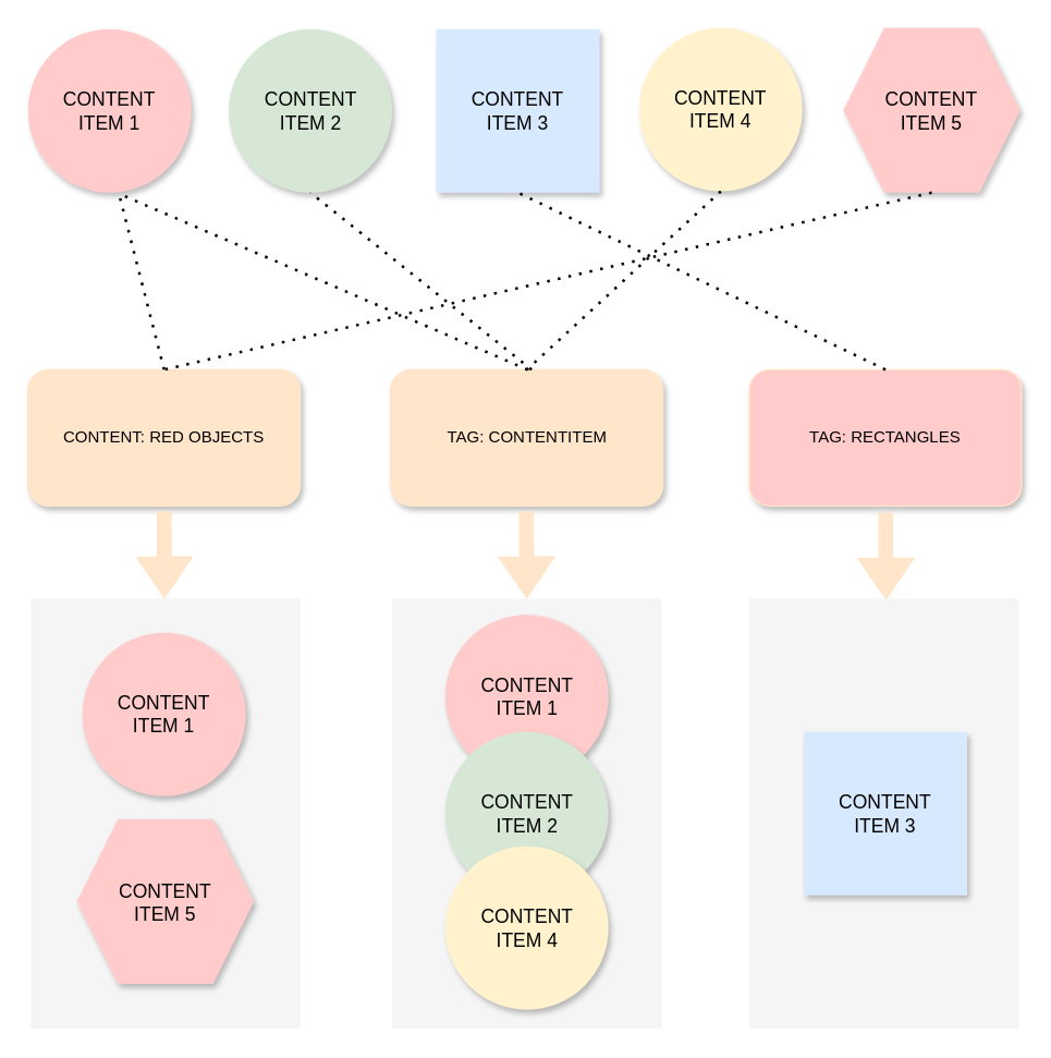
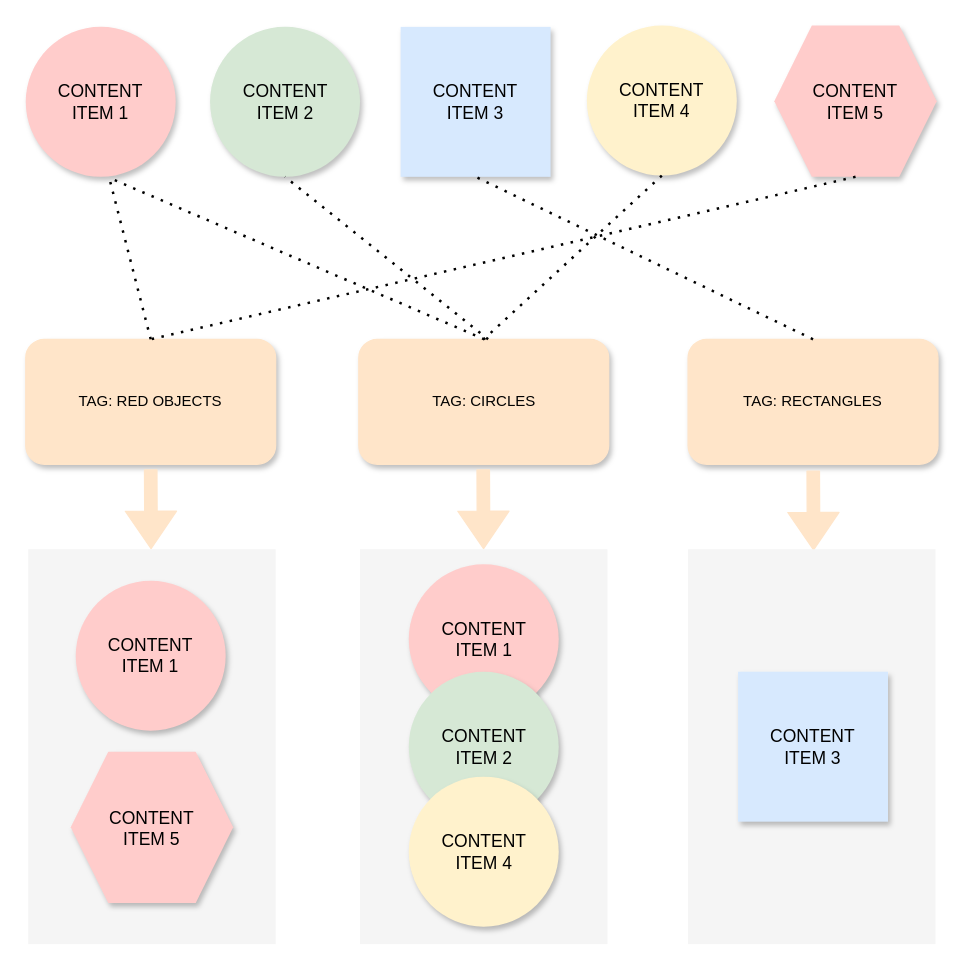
  <mxCell id="0" />
  <mxCell id="1" parent="0" />
- <mxCell id="2" value="TAG: CONTENTITEM" style="rounded=1;whiteSpace=wrap;html=1;fillColor=#ffe5c9;strokeColor=#ffe5c9;shadow=1;" parent="1" vertex="1"><mxGeometry x="286.5" y="271" width="200" height="100" as="geometry" /></mxCell>
- <mxCell id="3" value="&lt;span&gt;TAG: RECTANGLES&lt;/span&gt;" style="rounded=1;whiteSpace=wrap;html=1;fillColor=#ffcccb;strokeColor=#ffe5c9;shadow=1;" parent="1" vertex="1"><mxGeometry x="550" y="271" width="200" height="100" as="geometry" /></mxCell>
- <mxCell id="4" value="CONTENT: RED OBJECTS" style="rounded=1;whiteSpace=wrap;html=1;fillColor=#ffe5c9;strokeColor=#ffe5c9;shadow=1;" parent="1" vertex="1"><mxGeometry x="20" y="271" width="200" height="100" as="geometry" /></mxCell>
+ <mxCell id="2" value="TAG: CIRCLES" style="rounded=1;whiteSpace=wrap;html=1;fillColor=#ffe5c9;strokeColor=#ffe5c9;shadow=1;" parent="1" vertex="1"><mxGeometry x="286.5" y="271" width="200" height="100" as="geometry" /></mxCell>
+ <mxCell id="3" value="&lt;span&gt;TAG: RECTANGLES&lt;/span&gt;" style="rounded=1;whiteSpace=wrap;html=1;fillColor=#ffe5c9;strokeColor=#ffe5c9;shadow=1;" parent="1" vertex="1"><mxGeometry x="550" y="271" width="200" height="100" as="geometry" /></mxCell>
+ <mxCell id="4" value="TAG: RED OBJECTS" style="rounded=1;whiteSpace=wrap;html=1;fillColor=#ffe5c9;strokeColor=#ffe5c9;shadow=1;" parent="1" vertex="1"><mxGeometry x="20" y="271" width="200" height="100" as="geometry" /></mxCell>
  <mxCell id="5" value="" style="shape=flexArrow;endArrow=classic;html=1;endWidth=30;endSize=9.658;fillColor=#ffe5c9;strokeColor=#ffe5c9" parent="1" edge="1"><mxGeometry width="50" height="50" relative="1" as="geometry"><mxPoint x="120" y="375" as="sourcePoint" /><mxPoint x="120.288" y="439" as="targetPoint" /></mxGeometry></mxCell>
  <mxCell id="6" value="" style="rounded=0;whiteSpace=wrap;html=1;shadow=0;strokeColor=#;fillColor=#f5f5f5;" parent="1" vertex="1"><mxGeometry x="22" y="439" width="198" height="316" as="geometry" /></mxCell>
  <mxCell id="7" value="" style="shape=flexArrow;endArrow=classic;html=1;exitX=0.5;exitY=1;exitDx=0;exitDy=0;endWidth=30;endSize=9.658;fillColor=#ffe5c9;strokeColor=#ffe5c9" parent="1" edge="1"><mxGeometry width="50" height="50" relative="1" as="geometry"><mxPoint x="386.08" y="375" as="sourcePoint" /><mxPoint x="386.368" y="439" as="targetPoint" /></mxGeometry></mxCell>
  <mxCell id="8" value="" style="shape=flexArrow;endArrow=classic;html=1;exitX=0.5;exitY=1;exitDx=0;exitDy=0;endWidth=30;endSize=9.658;fillColor=#ffe5c9;strokeColor=#ffe5c9" parent="1" edge="1"><mxGeometry width="50" height="50" relative="1" as="geometry"><mxPoint x="650.16" y="376" as="sourcePoint" /><mxPoint x="650.448" y="440" as="targetPoint" /></mxGeometry></mxCell>
  <mxCell id="9" value="" style="rounded=0;whiteSpace=wrap;html=1;shadow=0;strokeColor=#;fillColor=#f5f5f5;" parent="1" vertex="1"><mxGeometry x="287.5" y="439" width="198" height="316" as="geometry" /></mxCell>
  <mxCell id="10" value="" style="rounded=0;whiteSpace=wrap;html=1;shadow=0;strokeColor=#;fillColor=#f5f5f5;" parent="1" vertex="1"><mxGeometry x="550" y="439" width="198" height="316" as="geometry" /></mxCell>
  <mxCell id="11" value="&lt;font style=&quot;font-size: 14px&quot;&gt;CONTENT &lt;br&gt;ITEM 1&lt;/font&gt;" style="ellipse;whiteSpace=wrap;html=1;aspect=fixed;shadow=1;strokeColor=#;fillColor=#ffcccb;" parent="1" vertex="1"><mxGeometry x="20" y="21" width="120" height="120" as="geometry" /></mxCell>
  <mxCell id="12" value="&lt;font style=&quot;font-size: 14px&quot;&gt;CONTENT &lt;br&gt;ITEM 2&lt;/font&gt;" style="ellipse;whiteSpace=wrap;html=1;aspect=fixed;shadow=1;strokeColor=#;fillColor=#d6e8d5;" parent="1" vertex="1"><mxGeometry x="167.5" y="21" width="120" height="120" as="geometry" /></mxCell>
  <mxCell id="13" value="&lt;font style=&quot;font-size: 14px&quot;&gt;CONTENT &lt;br&gt;ITEM 3&lt;/font&gt;" style="whiteSpace=wrap;html=1;aspect=fixed;shadow=1;strokeColor=#;fillColor=#d7e9fe;" parent="1" vertex="1"><mxGeometry x="320" y="21" width="120" height="120" as="geometry" /></mxCell>
  <mxCell id="14" value="&lt;font style=&quot;font-size: 14px&quot;&gt;CONTENT &lt;br&gt;ITEM 4&lt;/font&gt;" style="ellipse;whiteSpace=wrap;html=1;aspect=fixed;shadow=1;strokeColor=#;fillColor=#fff2cc;" parent="1" vertex="1"><mxGeometry x="469" y="20" width="120" height="120" as="geometry" /></mxCell>
  <mxCell id="15" value="&lt;span style=&quot;font-size: 14px&quot;&gt;CONTENT&lt;/span&gt;&lt;br style=&quot;font-size: 14px&quot;&gt;&lt;span style=&quot;font-size: 14px&quot;&gt;ITEM 5&lt;/span&gt;" style="shape=hexagon;perimeter=hexagonPerimeter2;whiteSpace=wrap;html=1;fixedSize=1;shadow=1;strokeColor=#;fillColor=#ffcccb;size=30;" parent="1" vertex="1"><mxGeometry x="619" y="20" width="130" height="121" as="geometry" /></mxCell>
  <mxCell id="16" value="&lt;font style=&quot;font-size: 14px&quot;&gt;CONTENT &lt;br&gt;ITEM 1&lt;/font&gt;" style="ellipse;whiteSpace=wrap;html=1;aspect=fixed;shadow=1;strokeColor=#;fillColor=#ffcccb;" parent="1" vertex="1"><mxGeometry x="60" y="464.27" width="120" height="120" as="geometry" /></mxCell>
  <mxCell id="17" value="&lt;span style=&quot;font-size: 14px&quot;&gt;CONTENT&lt;/span&gt;&lt;br style=&quot;font-size: 14px&quot;&gt;&lt;span style=&quot;font-size: 14px&quot;&gt;ITEM 5&lt;/span&gt;" style="shape=hexagon;perimeter=hexagonPerimeter2;whiteSpace=wrap;html=1;fixedSize=1;shadow=1;strokeColor=#;fillColor=#ffcccb;size=30;" parent="1" vertex="1"><mxGeometry x="56" y="601" width="130" height="121" as="geometry" /></mxCell>
  <mxCell id="18" value="&lt;font style=&quot;font-size: 14px&quot;&gt;CONTENT &lt;br&gt;ITEM 1&lt;/font&gt;" style="ellipse;whiteSpace=wrap;html=1;aspect=fixed;shadow=1;strokeColor=#;fillColor=#ffcccb;" parent="1" vertex="1"><mxGeometry x="326.5" y="451" width="120" height="120" as="geometry" /></mxCell>
  <mxCell id="19" value="&lt;font style=&quot;font-size: 14px&quot;&gt;CONTENT &lt;br&gt;ITEM 2&lt;/font&gt;" style="ellipse;whiteSpace=wrap;html=1;aspect=fixed;shadow=1;strokeColor=#;fillColor=#d6e8d5;" parent="1" vertex="1"><mxGeometry x="326.5" y="537" width="120" height="120" as="geometry" /></mxCell>
  <mxCell id="20" value="&lt;font style=&quot;font-size: 14px&quot;&gt;CONTENT &lt;br&gt;ITEM 4&lt;/font&gt;" style="ellipse;whiteSpace=wrap;html=1;aspect=fixed;shadow=1;strokeColor=#;fillColor=#fff2cc;" parent="1" vertex="1"><mxGeometry x="326.5" y="621" width="120" height="120" as="geometry" /></mxCell>
  <mxCell id="21" value="&lt;font style=&quot;font-size: 14px&quot;&gt;CONTENT &lt;br&gt;ITEM 3&lt;/font&gt;" style="whiteSpace=wrap;html=1;aspect=fixed;shadow=1;strokeColor=#;fillColor=#d7e9fe;" parent="1" vertex="1"><mxGeometry x="590" y="537" width="120" height="120" as="geometry" /></mxCell>
  <mxCell id="22" value="" style="endArrow=none;dashed=1;html=1;dashPattern=1 3;strokeWidth=2;entryX=0.556;entryY=1.006;entryDx=0;entryDy=0;entryPerimeter=0;" parent="1" target="11" edge="1"><mxGeometry width="50" height="50" relative="1" as="geometry"><mxPoint x="387" y="271" as="sourcePoint" /><mxPoint x="390" y="161" as="targetPoint" /></mxGeometry></mxCell>
  <mxCell id="23" value="" style="endArrow=none;dashed=1;html=1;dashPattern=1 3;strokeWidth=2;entryX=0.562;entryY=1.027;entryDx=0;entryDy=0;entryPerimeter=0;exitX=0.5;exitY=0;exitDx=0;exitDy=0;" parent="1" source="4" target="11" edge="1"><mxGeometry width="50" height="50" relative="1" as="geometry"><mxPoint x="340" y="211" as="sourcePoint" /><mxPoint x="390" y="161" as="targetPoint" /></mxGeometry></mxCell>
  <mxCell id="24" value="" style="endArrow=none;dashed=1;html=1;dashPattern=1 3;strokeWidth=2;entryX=0.5;entryY=1;entryDx=0;entryDy=0;" parent="1" target="12" edge="1"><mxGeometry width="50" height="50" relative="1" as="geometry"><mxPoint x="390" y="271" as="sourcePoint" /><mxPoint x="96.72" y="151.72" as="targetPoint" /></mxGeometry></mxCell>
  <mxCell id="25" value="" style="endArrow=none;dashed=1;html=1;dashPattern=1 3;strokeWidth=2;entryX=0.5;entryY=0;entryDx=0;entryDy=0;exitX=0.5;exitY=1;exitDx=0;exitDy=0;" parent="1" source="14" target="2" edge="1"><mxGeometry width="50" height="50" relative="1" as="geometry"><mxPoint x="400" y="281" as="sourcePoint" /><mxPoint x="237.5" y="151" as="targetPoint" /></mxGeometry></mxCell>
  <mxCell id="26" value="" style="endArrow=none;dashed=1;html=1;dashPattern=1 3;strokeWidth=2;entryX=0.5;entryY=1;entryDx=0;entryDy=0;exitX=0.5;exitY=0;exitDx=0;exitDy=0;" parent="1" source="3" target="13" edge="1"><mxGeometry width="50" height="50" relative="1" as="geometry"><mxPoint x="400" y="281" as="sourcePoint" /><mxPoint x="237.5" y="151" as="targetPoint" /></mxGeometry></mxCell>
  <mxCell id="27" value="" style="endArrow=none;dashed=1;html=1;dashPattern=1 3;strokeWidth=2;exitX=0.5;exitY=1;exitDx=0;exitDy=0;" parent="1" source="15" edge="1"><mxGeometry width="50" height="50" relative="1" as="geometry"><mxPoint x="539" y="150" as="sourcePoint" /><mxPoint x="120" y="271" as="targetPoint" /></mxGeometry></mxCell>
